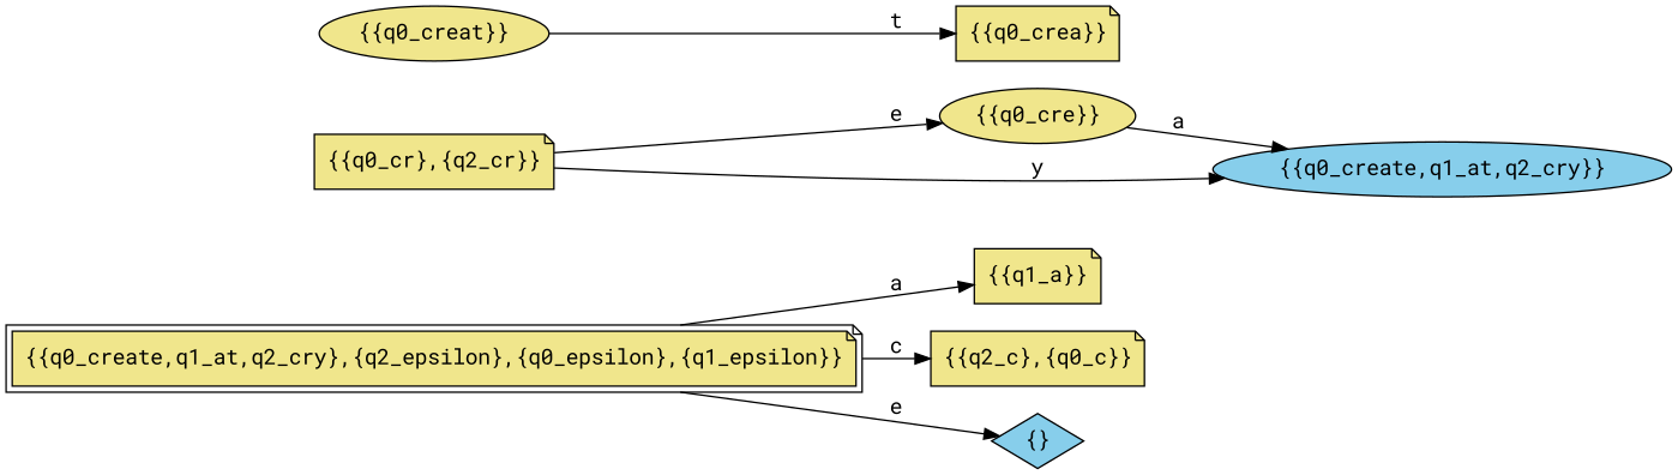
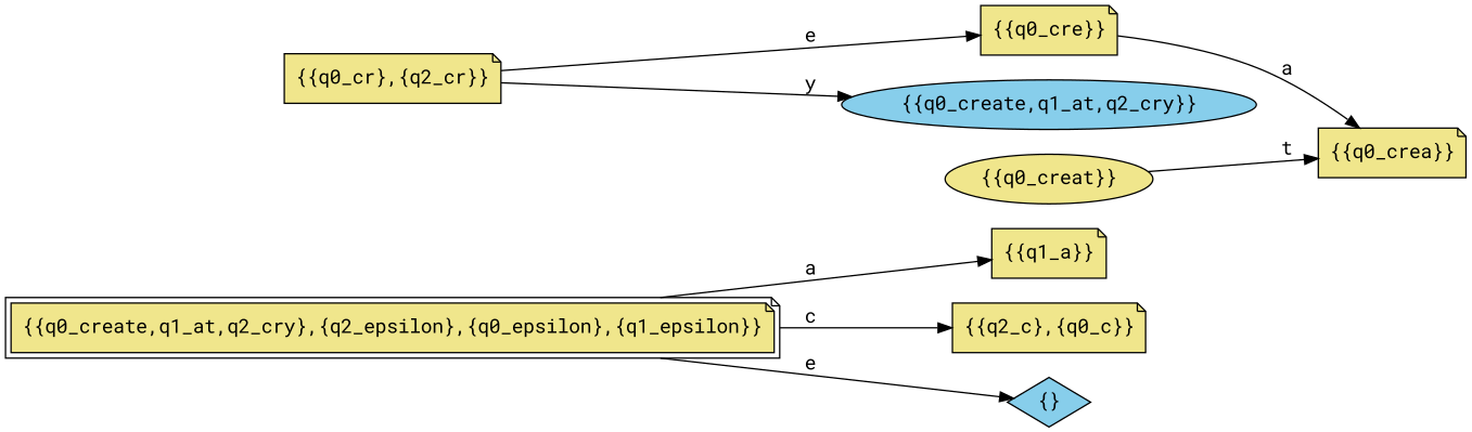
  digraph {
    fontname="Roboto Mono"
    rankdir=LR
    node [fillcolor=khaki fontname="Roboto Mono" shape=note style=filled]
    edge [fontname="Roboto Mono"]
    n1 [label="{{q0_create,q1_at,q2_cry},{q2_epsilon},{q0_epsilon},{q1_epsilon}}" peripheries=2]
    n2 [label="{{q1_a}}"]
    n3 [label="{{q2_c},{q0_c}}"]
    n4 [fillcolor=skyblue label="{}" shape=diamond]
    n5 [label="{{q0_cr},{q2_cr}}"]
-   n6 [label="{{q0_cre}}" shape=ellipse]
+   n6 [label="{{q0_cre}}"]
    n7 [fillcolor=skyblue label="{{q0_create,q1_at,q2_cry}}" shape=ellipse]
    n8 [label="{{q0_crea}}"]
    n9 [label="{{q0_creat}}" shape=ellipse]
    n1 -> n2 [label=a]
    n1 -> n3 [label=c]
    n1 -> n4 [label=e]
    n5 -> n6 [label=e]
    n5 -> n7 [label=y]
-   n6 -> n7 [label=a]
+   n6 -> n8 [label=a]
    n9 -> n8 [label=t]
  }
